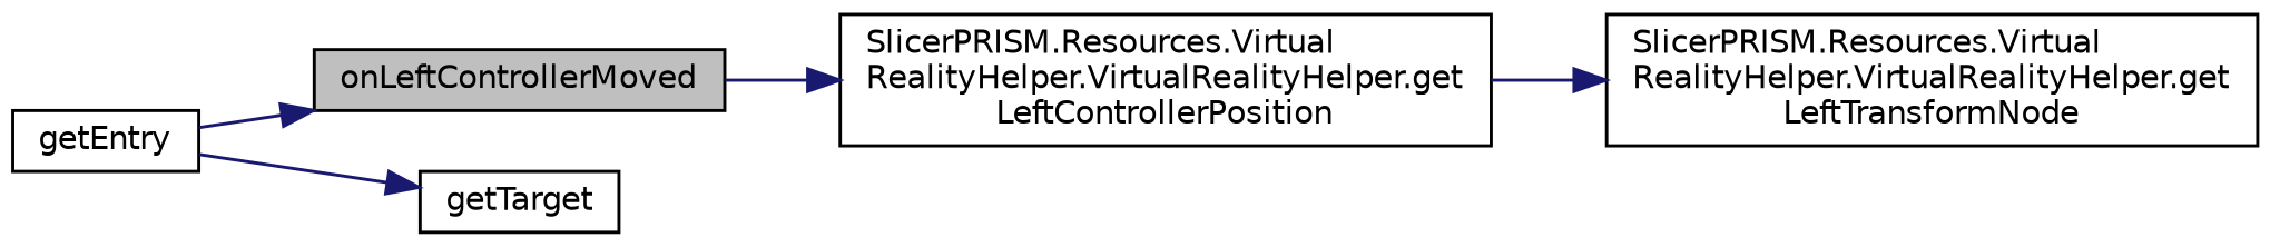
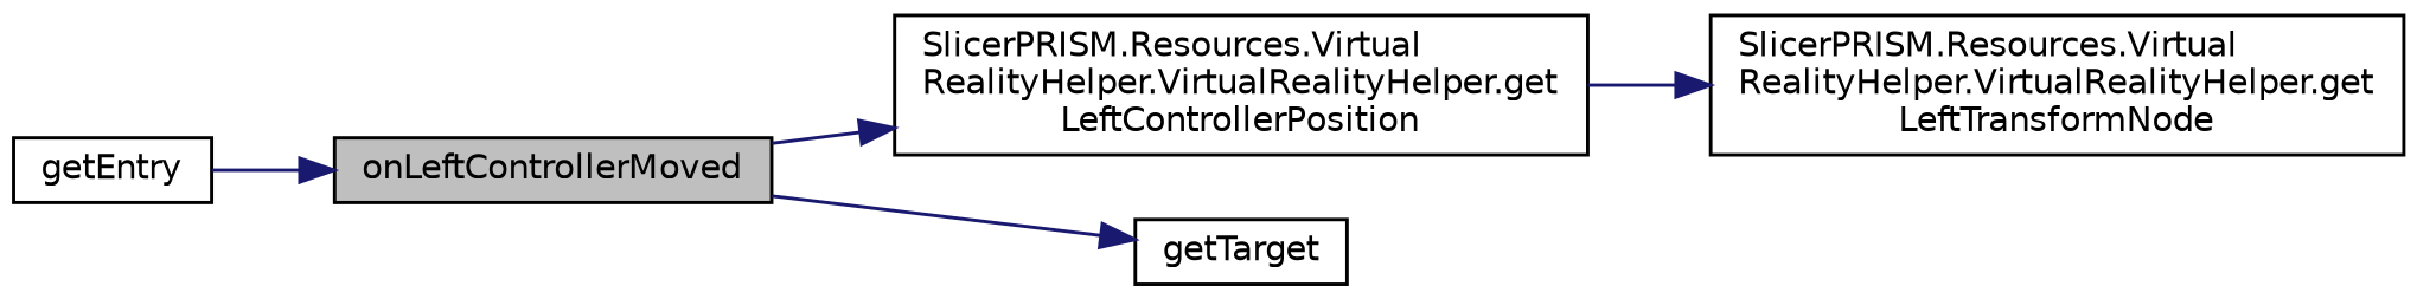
  digraph {
    rankdir=LR
    node [color=black fontname=Helvetica fontsize=10 shape=record]
    edge [color=midnightblue fontname=Helvetica fontsize=10 labelfontname=Helvetica labelfontsize=10 style=solid]
    n1 [fillcolor=grey75 fontcolor=black height=0.2 label=onLeftControllerMoved style=filled width=0.4]
    n2 [height=0.2 label="SlicerPRISM.Resources.Virtual\lRealityHelper.VirtualRealityHelper.get\lLeftControllerPosition" width=0.4]
    n3 [height=0.2 label=getTarget width=0.4]
    n4 [height=0.2 label=getEntry width=0.4]
    n5 [height=0.2 label="SlicerPRISM.Resources.Virtual\lRealityHelper.VirtualRealityHelper.get\lLeftTransformNode" width=0.4]
    n1 -> n2
-   n4 -> n3
+   n1 -> n3
    n2 -> n5
    n4 -> n1
  }
